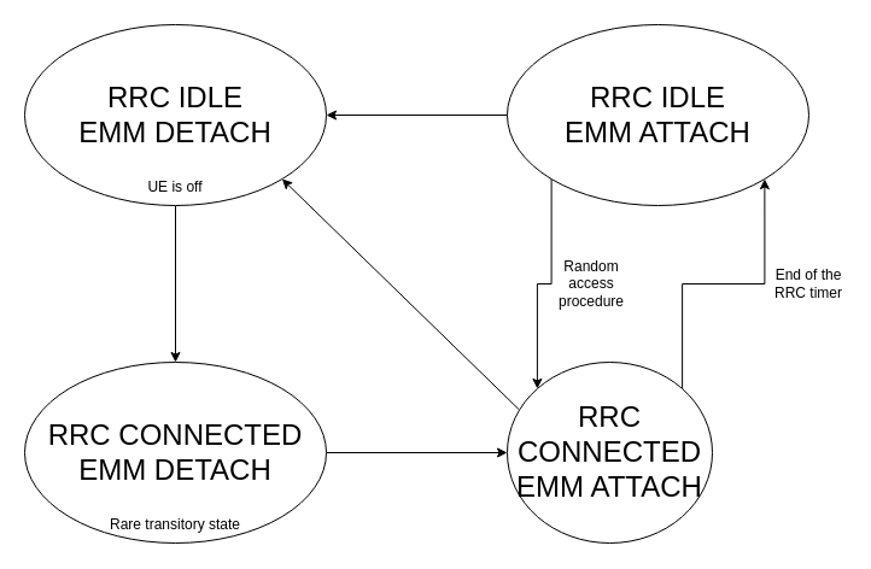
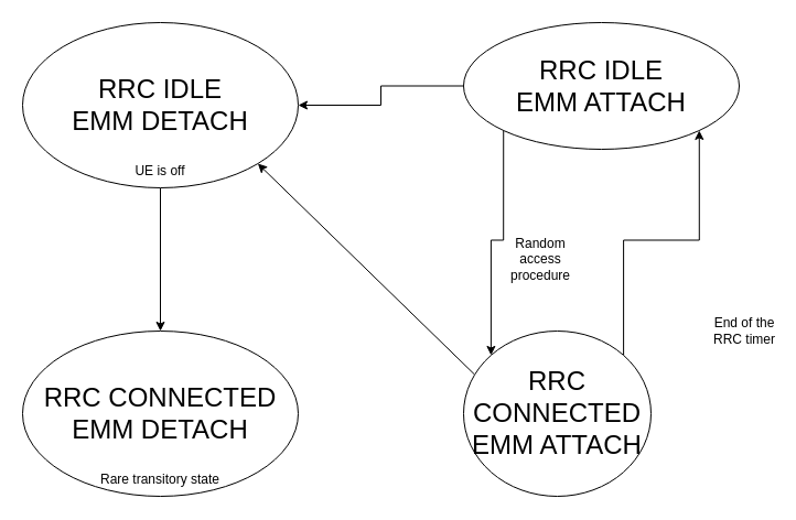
  <mxCell id="0" />
  <mxCell id="1" parent="0" />
  <mxCell id="2" style="edgeStyle=orthogonalEdgeStyle;rounded=0;orthogonalLoop=1;jettySize=auto;html=1;" edge="1" parent="1" source="3" target="11"><mxGeometry relative="1" as="geometry" /></mxCell>
  <mxCell id="3" value="&lt;font style=&quot;font-size: 24px;&quot;&gt;RRC IDLE&lt;br&gt;EMM DETACH&lt;/font&gt;" style="ellipse;whiteSpace=wrap;html=1;" vertex="1" parent="1"><mxGeometry width="250" height="150" as="geometry" x="20" y="20" /></mxCell>
  <mxCell id="4" value="UE is off" style="text;html=1;strokeColor=none;fillColor=none;align=center;verticalAlign=middle;whiteSpace=wrap;rounded=0;" vertex="1" parent="1"><mxGeometry x="115" y="140" width="60" height="30" as="geometry" /></mxCell>
  <mxCell id="5" style="edgeStyle=orthogonalEdgeStyle;rounded=0;orthogonalLoop=1;jettySize=auto;html=1;exitX=0;exitY=1;exitDx=0;exitDy=0;entryX=0;entryY=0;entryDx=0;entryDy=0;" edge="1" parent="1" source="7" target="9"><mxGeometry relative="1" as="geometry" /></mxCell>
  <mxCell id="6" style="edgeStyle=orthogonalEdgeStyle;rounded=0;orthogonalLoop=1;jettySize=auto;html=1;exitX=0;exitY=0.5;exitDx=0;exitDy=0;entryX=1;entryY=0.5;entryDx=0;entryDy=0;" edge="1" parent="1" source="7" target="3"><mxGeometry relative="1" as="geometry" /></mxCell>
- <mxCell id="7" value="&lt;font style=&quot;font-size: 24px;&quot;&gt;RRC IDLE&lt;br&gt;EMM ATTACH&lt;/font&gt;" style="ellipse;whiteSpace=wrap;html=1;" vertex="1" parent="1"><mxGeometry x="420" width="250" height="150" as="geometry" y="20" /></mxCell>
+ <mxCell id="7" value="&lt;font style=&quot;font-size: 24px;&quot;&gt;RRC IDLE&lt;br&gt;EMM ATTACH&lt;/font&gt;" style="ellipse;whiteSpace=wrap;html=1;" vertex="1" parent="1"><mxGeometry x="420" y="20" width="250" height="115" as="geometry" /></mxCell>
  <mxCell id="8" style="edgeStyle=orthogonalEdgeStyle;rounded=0;orthogonalLoop=1;jettySize=auto;html=1;exitX=1;exitY=0;exitDx=0;exitDy=0;entryX=1;entryY=1;entryDx=0;entryDy=0;" edge="1" parent="1" source="9" target="7"><mxGeometry relative="1" as="geometry" /></mxCell>
  <mxCell id="9" value="&lt;font style=&quot;font-size: 24px;&quot;&gt;RRC CONNECTED&lt;br&gt;EMM ATTACH&lt;/font&gt;" style="ellipse;whiteSpace=wrap;html=1;" vertex="1" parent="1"><mxGeometry x="420" y="300" width="170" height="150" as="geometry" /></mxCell>
- <mxCell id="10" style="edgeStyle=orthogonalEdgeStyle;rounded=0;orthogonalLoop=1;jettySize=auto;html=1;exitX=1;exitY=0.5;exitDx=0;exitDy=0;entryX=0;entryY=0.5;entryDx=0;entryDy=0;" edge="1" parent="1" source="11" target="9"><mxGeometry relative="1" as="geometry" /></mxCell>
  <mxCell id="11" value="&lt;font style=&quot;font-size: 24px;&quot;&gt;RRC CONNECTED&lt;br&gt;EMM DETACH&lt;/font&gt;" style="ellipse;whiteSpace=wrap;html=1;" vertex="1" parent="1"><mxGeometry y="300" width="250" height="150" as="geometry" x="20" /></mxCell>
  <mxCell id="12" value="" style="endArrow=classic;html=1;rounded=0;entryX=1;entryY=1;entryDx=0;entryDy=0;exitX=0.056;exitY=0.26;exitDx=0;exitDy=0;exitPerimeter=0;" edge="1" parent="1" source="9" target="3"><mxGeometry width="50" height="50" relative="1" as="geometry"><mxPoint x="410" y="390" as="sourcePoint" /><mxPoint x="460" y="340" as="targetPoint" /></mxGeometry></mxCell>
- <mxCell id="13" value="End of the RRC timer" style="text;html=1;strokeColor=none;fillColor=none;align=center;verticalAlign=middle;whiteSpace=wrap;rounded=0;" vertex="1" parent="1"><mxGeometry x="640" y="220" width="60" height="30" as="geometry" /></mxCell>
+ <mxCell id="13" value="End of the RRC timer" style="text;html=1;strokeColor=none;fillColor=none;align=center;verticalAlign=middle;whiteSpace=wrap;rounded=0;" vertex="1" parent="1"><mxGeometry x="645" y="285" width="60" height="30" as="geometry" /></mxCell>
  <mxCell id="14" value="Random access procedure" style="text;html=1;strokeColor=none;fillColor=none;align=center;verticalAlign=middle;whiteSpace=wrap;rounded=0;" vertex="1" parent="1"><mxGeometry x="460" y="220" width="60" height="30" as="geometry" /></mxCell>
  <mxCell id="15" value="Rare transitory state" style="text;html=1;strokeColor=none;fillColor=none;align=center;verticalAlign=middle;whiteSpace=wrap;rounded=0;" vertex="1" parent="1"><mxGeometry x="85" y="420" width="120" height="30" as="geometry" /></mxCell>
